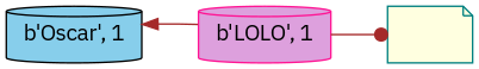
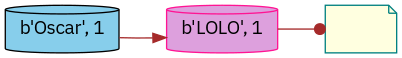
  digraph {
    rankdir=LR
    fontname="IBM Plex Sans"
    node [shape=cylinder style=filled fontname="IBM Plex Sans"]
    edge [color=brown fontname="IBM Plex Sans"]
    n1 [label=" b'Oscar', 1 " fillcolor=skyblue color=black]
    n2 [label=" b'LOLO', 1 " fillcolor=plum color=deeppink]
    n3 [label="   " shape=note fillcolor=lightyellow color=teal]
-   n2 -> n1 [arrowhead=normal]
+   n1 -> n2 [arrowhead=normal]
    n2 -> n3 [arrowhead=dot]
  }
